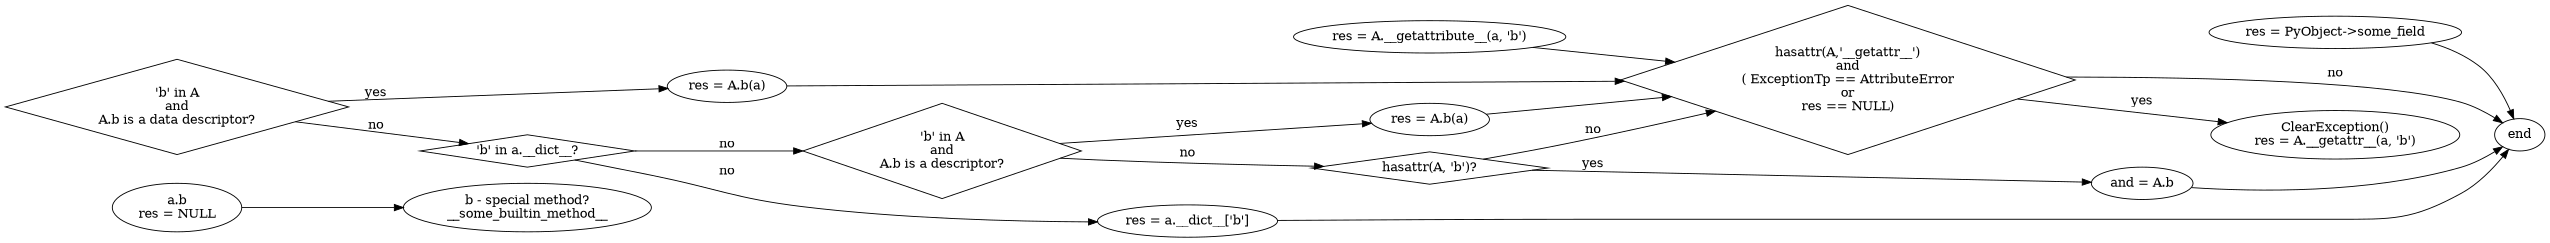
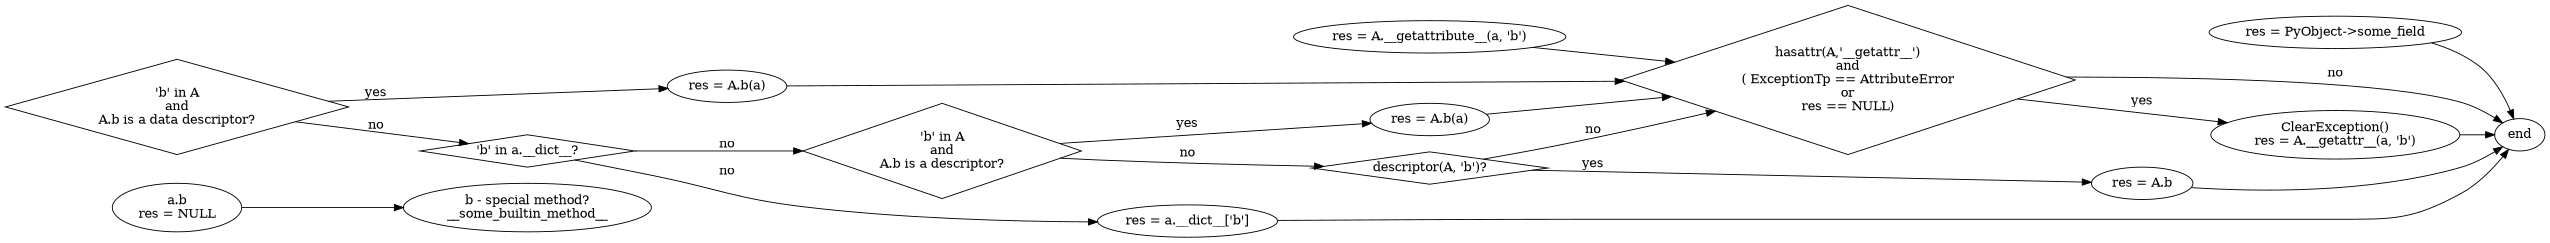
  digraph {
    rankdir=LR
    n1 [label="a.b\nres = NULL"]
    n2 [label="b - special method?\n__some_builtin_method__"]
    n3 [label="res = PyObject->some_field"]
    end
    n5 [label="res = A.__getattribute__(a, 'b')"]
    n6 [label="hasattr(A,'__getattr__')\nand\n( ExceptionTp == AttributeError\nor\nres == NULL)" shape=diamond]
    n7 [label="'b' in A\nand\nA.b is a data descriptor?" shape=diamond]
    n8 [label="res = A.b(a)"]
    n9 [label="'b' in a.__dict__?" shape=diamond]
    n10 [label="ClearException()\nres = A.__getattr__(a, 'b')"]
    n11 [label="res = a.__dict__['b']"]
    n12 [label="'b' in A\nand\nA.b is a descriptor?" shape=diamond]
    n13 [label="res = A.b(a)"]
-   n14 [label="hasattr(A, 'b')?" shape=diamond]
-   n15 [label="and = A.b"]
+   n14 [label="descriptor(A, 'b')?" shape=diamond]
+   n15 [label="res = A.b"]
    n1 -> n2
    n3 -> end
    n5 -> n6
    n6 -> end [label=no]
    n6 -> n10 [label=yes]
    n7 -> n8 [label=yes]
    n7 -> n9 [label=no]
    n8 -> n6
    n9 -> n11 [label=no]
    n9 -> n12 [label=no]
+   n10 -> end
    n11 -> end
    n12 -> n13 [label=yes]
    n12 -> n14 [label=no]
    n13 -> n6
    n14 -> n6 [label=no]
    n14 -> n15 [label=yes]
    n15 -> end
  }
